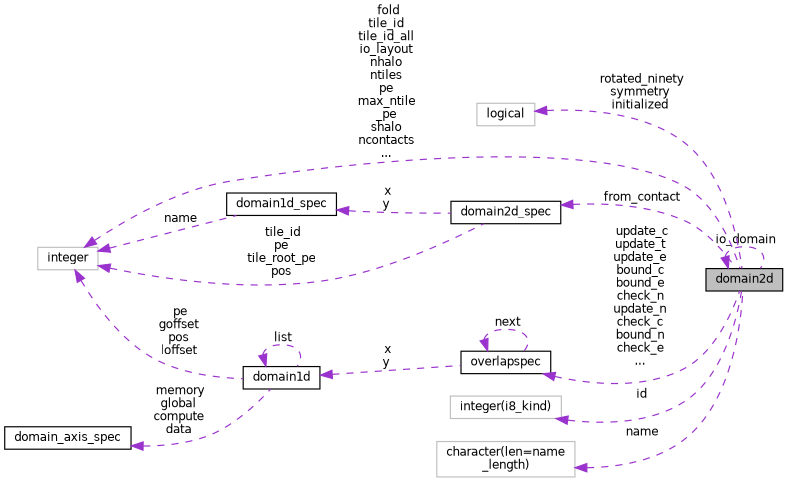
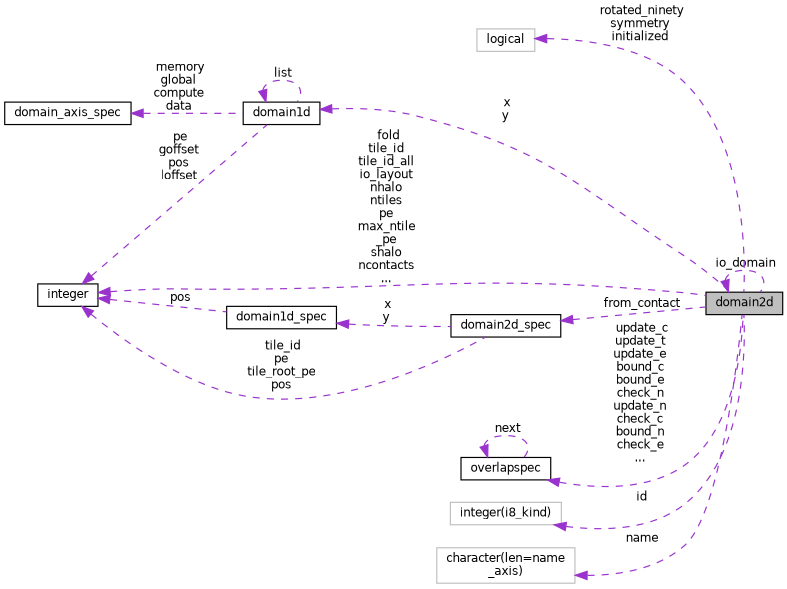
  digraph {
    rankdir=LR
    node [color=black fillcolor=white fontname=Helvetica fontsize=10 shape=record style=filled]
    edge [color=darkorchid3 dir=back fontname=Helvetica fontsize=10 labelfontname=Helvetica labelfontsize=10 style=dashed]
    n1 [fillcolor=grey75 fontcolor=black height=0.2 label=domain2d width=0.4]
    n2 [color=grey75 height=0.2 label=logical width=0.4]
    n3 [height=0.2 label=domain1d width=0.4]
    n4 [height=0.2 label=domain_axis_spec width=0.4]
    n5 [height=0.2 label=domain1d_spec width=0.4]
    n6 [height=0.2 label=domain2d_spec width=0.4]
-   n7 [color=grey75 height=0.2 label=integer width=0.4]
+   n7 [height=0.2 label=integer width=0.4]
    n8 [height=0.2 label=overlapspec width=0.4]
    n9 [color=grey75 height=0.2 label="integer(i8_kind)" width=0.4]
-   n10 [color=grey75 height=0.2 label="character(len=name\l_length)" width=0.4]
+   n10 [color=grey75 height=0.2 label="character(len=name\l_axis)" width=0.4]
    n1 -> n1 [label=" io_domain"]
    n2 -> n1 [label=" rotated_ninety\nsymmetry\ninitialized"]
-   n3 -> n8 [label=" x\ny"]
+   n3 -> n1 [label=" x\ny"]
    n3 -> n3 [label=" list"]
    n4 -> n3 [label=" memory\nglobal\ncompute\ndata"]
    n5 -> n6 [label=" x\ny"]
    n6 -> n1 [label=" from_contact"]
    n7 -> n1 [label=" fold\ntile_id\ntile_id_all\nio_layout\nnhalo\nntiles\npe\nmax_ntile\l_pe\nshalo\nncontacts\n..."]
    n7 -> n3 [label=" pe\ngoffset\npos\nloffset"]
-   n7 -> n5 [label=" name"]
+   n7 -> n5 [label=" pos"]
    n7 -> n6 [label=" tile_id\npe\ntile_root_pe\npos"]
    n8 -> n1 [label=" update_c\nupdate_t\nupdate_e\nbound_c\nbound_e\ncheck_n\nupdate_n\ncheck_c\nbound_n\ncheck_e\n..."]
    n8 -> n8 [label=" next"]
    n9 -> n1 [label=" id"]
    n10 -> n1 [label=" name"]
  }
